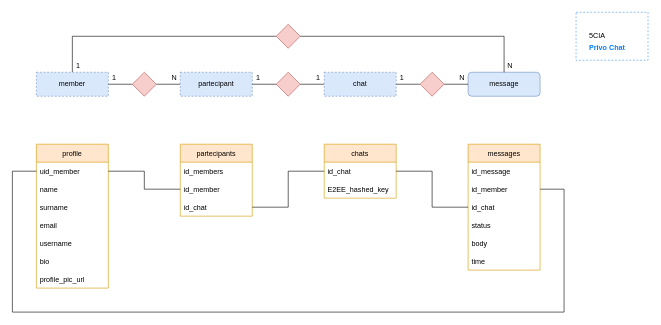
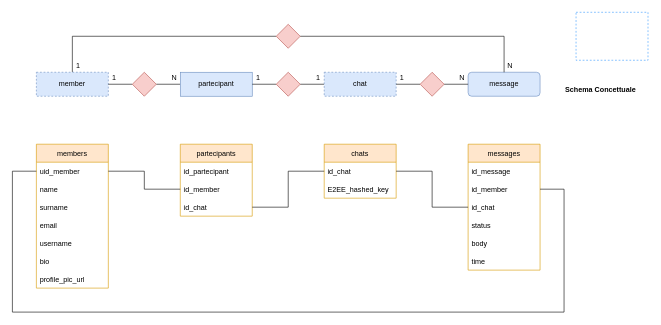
  <mxCell id="0" />
  <mxCell id="1" parent="0" />
  <mxCell id="2" value="" style="rounded=0;whiteSpace=wrap;html=1;fontColor=#007FFF;align=left;fillColor=none;strokeColor=#007FFF;perimeterSpacing=0;dashed=1;fillOpacity=100;strokeOpacity=80;" vertex="1" parent="1"><mxGeometry x="960" y="20" width="120" height="80" as="geometry" /></mxCell>
  <mxCell id="3" style="edgeStyle=orthogonalEdgeStyle;rounded=0;orthogonalLoop=1;jettySize=auto;html=1;endArrow=none;endFill=0;" edge="1" parent="1" source="4" target="40"><mxGeometry relative="1" as="geometry" /></mxCell>
  <mxCell id="4" value="&lt;span&gt;chat&lt;/span&gt;" style="rounded=0;whiteSpace=wrap;html=1;fillColor=#dae8fc;strokeColor=#6c8ebf;dashed=1;" vertex="1" parent="1"><mxGeometry x="540" y="120" width="120" height="40" as="geometry" /></mxCell>
  <mxCell id="5" style="edgeStyle=orthogonalEdgeStyle;rounded=0;orthogonalLoop=1;jettySize=auto;html=1;endArrow=none;endFill=0;" edge="1" parent="1" source="6" target="31"><mxGeometry relative="1" as="geometry" /></mxCell>
- <mxCell id="6" value="&lt;span&gt;partecipant&lt;br&gt;&lt;/span&gt;" style="rounded=0;whiteSpace=wrap;html=1;fillColor=#dae8fc;strokeColor=#6c8ebf;dashed=1;" vertex="1" parent="1"><mxGeometry x="300" y="120" width="120" height="40" as="geometry" /></mxCell>
+ <mxCell id="6" value="&lt;span&gt;partecipant&lt;br&gt;&lt;/span&gt;" style="rounded=0;whiteSpace=wrap;html=1;fillColor=#dae8fc;strokeColor=#6c8ebf;" vertex="1" parent="1"><mxGeometry x="300" y="120" width="120" height="40" as="geometry" /></mxCell>
  <mxCell id="7" value="message" style="whiteSpace=wrap;html=1;fillColor=#dae8fc;strokeColor=#6c8ebf;rounded=1;" vertex="1" parent="1"><mxGeometry x="780" y="120" width="120" height="40" as="geometry" /></mxCell>
- <mxCell id="8" value="profile" style="swimlane;fontStyle=0;childLayout=stackLayout;horizontal=1;startSize=30;horizontalStack=0;resizeParent=1;resizeParentMax=0;resizeLast=0;collapsible=1;marginBottom=0;fillColor=#ffe6cc;strokeColor=#d79b00;" vertex="1" parent="1"><mxGeometry x="60" y="240" width="120" height="240" as="geometry" /></mxCell>
+ <mxCell id="8" value="members" style="swimlane;fontStyle=0;childLayout=stackLayout;horizontal=1;startSize=30;horizontalStack=0;resizeParent=1;resizeParentMax=0;resizeLast=0;collapsible=1;marginBottom=0;fillColor=#ffe6cc;strokeColor=#d79b00;" vertex="1" parent="1"><mxGeometry x="60" y="240" width="120" height="240" as="geometry" /></mxCell>
  <mxCell id="9" value="uid_member" style="text;strokeColor=none;fillColor=none;align=left;verticalAlign=middle;spacingLeft=4;spacingRight=4;overflow=hidden;points=[[0,0.5],[1,0.5]];portConstraint=eastwest;rotatable=0;" vertex="1" parent="8"><mxGeometry y="30" width="120" height="30" as="geometry" /></mxCell>
  <mxCell id="10" value="name" style="text;strokeColor=none;fillColor=none;align=left;verticalAlign=middle;spacingLeft=4;spacingRight=4;overflow=hidden;points=[[0,0.5],[1,0.5]];portConstraint=eastwest;rotatable=0;" vertex="1" parent="8"><mxGeometry y="60" width="120" height="30" as="geometry" /></mxCell>
  <mxCell id="11" value="surname" style="text;strokeColor=none;fillColor=none;align=left;verticalAlign=middle;spacingLeft=4;spacingRight=4;overflow=hidden;points=[[0,0.5],[1,0.5]];portConstraint=eastwest;rotatable=0;" vertex="1" parent="8"><mxGeometry y="90" width="120" height="30" as="geometry" /></mxCell>
  <mxCell id="12" value="email" style="text;strokeColor=none;fillColor=none;align=left;verticalAlign=middle;spacingLeft=4;spacingRight=4;overflow=hidden;points=[[0,0.5],[1,0.5]];portConstraint=eastwest;rotatable=0;" vertex="1" parent="8"><mxGeometry y="120" width="120" height="30" as="geometry" /></mxCell>
  <mxCell id="13" value="username" style="text;strokeColor=none;fillColor=none;align=left;verticalAlign=middle;spacingLeft=4;spacingRight=4;overflow=hidden;points=[[0,0.5],[1,0.5]];portConstraint=eastwest;rotatable=0;" vertex="1" parent="8"><mxGeometry y="150" width="120" height="30" as="geometry" /></mxCell>
  <mxCell id="14" value="bio" style="text;strokeColor=none;fillColor=none;align=left;verticalAlign=middle;spacingLeft=4;spacingRight=4;overflow=hidden;points=[[0,0.5],[1,0.5]];portConstraint=eastwest;rotatable=0;" vertex="1" parent="8"><mxGeometry y="180" width="120" height="30" as="geometry" /></mxCell>
  <mxCell id="15" value="profile_pic_url" style="text;strokeColor=none;fillColor=none;align=left;verticalAlign=middle;spacingLeft=4;spacingRight=4;overflow=hidden;points=[[0,0.5],[1,0.5]];portConstraint=eastwest;rotatable=0;" vertex="1" parent="8"><mxGeometry y="210" width="120" height="30" as="geometry" /></mxCell>
  <mxCell id="16" value="1" style="text;html=1;strokeColor=none;fillColor=none;align=center;verticalAlign=middle;whiteSpace=wrap;rounded=0;" vertex="1" parent="1"><mxGeometry x="180" y="120" width="20" height="20" as="geometry" /></mxCell>
  <mxCell id="17" value="partecipants" style="swimlane;fontStyle=0;childLayout=stackLayout;horizontal=1;startSize=30;horizontalStack=0;resizeParent=1;resizeParentMax=0;resizeLast=0;collapsible=1;marginBottom=0;fillColor=#ffe6cc;strokeColor=#d79b00;" vertex="1" parent="1"><mxGeometry x="300" y="240" width="120" height="120" as="geometry" /></mxCell>
- <mxCell id="18" value="id_members" style="text;strokeColor=none;fillColor=none;align=left;verticalAlign=middle;spacingLeft=4;spacingRight=4;overflow=hidden;points=[[0,0.5],[1,0.5]];portConstraint=eastwest;rotatable=0;" vertex="1" parent="17"><mxGeometry y="30" width="120" height="30" as="geometry" /></mxCell>
+ <mxCell id="18" value="id_partecipant" style="text;strokeColor=none;fillColor=none;align=left;verticalAlign=middle;spacingLeft=4;spacingRight=4;overflow=hidden;points=[[0,0.5],[1,0.5]];portConstraint=eastwest;rotatable=0;" vertex="1" parent="17"><mxGeometry y="30" width="120" height="30" as="geometry" /></mxCell>
  <mxCell id="19" value="id_member" style="text;strokeColor=none;fillColor=none;align=left;verticalAlign=middle;spacingLeft=4;spacingRight=4;overflow=hidden;points=[[0,0.5],[1,0.5]];portConstraint=eastwest;rotatable=0;" vertex="1" parent="17"><mxGeometry y="60" width="120" height="30" as="geometry" /></mxCell>
  <mxCell id="20" value="id_chat" style="text;strokeColor=none;fillColor=none;align=left;verticalAlign=middle;spacingLeft=4;spacingRight=4;overflow=hidden;points=[[0,0.5],[1,0.5]];portConstraint=eastwest;rotatable=0;" vertex="1" parent="17"><mxGeometry y="90" width="120" height="30" as="geometry" /></mxCell>
  <mxCell id="21" value="messages" style="swimlane;fontStyle=0;childLayout=stackLayout;horizontal=1;startSize=30;horizontalStack=0;resizeParent=1;resizeParentMax=0;resizeLast=0;collapsible=1;marginBottom=0;fillColor=#ffe6cc;strokeColor=#d79b00;" vertex="1" parent="1"><mxGeometry x="780" y="240" width="120" height="210" as="geometry" /></mxCell>
  <mxCell id="22" value="id_message" style="text;strokeColor=none;fillColor=none;align=left;verticalAlign=middle;spacingLeft=4;spacingRight=4;overflow=hidden;points=[[0,0.5],[1,0.5]];portConstraint=eastwest;rotatable=0;" vertex="1" parent="21"><mxGeometry y="30" width="120" height="30" as="geometry" /></mxCell>
  <mxCell id="23" value="id_member" style="text;strokeColor=none;fillColor=none;align=left;verticalAlign=middle;spacingLeft=4;spacingRight=4;overflow=hidden;points=[[0,0.5],[1,0.5]];portConstraint=eastwest;rotatable=0;" vertex="1" parent="21"><mxGeometry y="60" width="120" height="30" as="geometry" /></mxCell>
  <mxCell id="24" value="id_chat" style="text;strokeColor=none;fillColor=none;align=left;verticalAlign=middle;spacingLeft=4;spacingRight=4;overflow=hidden;points=[[0,0.5],[1,0.5]];portConstraint=eastwest;rotatable=0;" vertex="1" parent="21"><mxGeometry y="90" width="120" height="30" as="geometry" /></mxCell>
  <mxCell id="25" value="status" style="text;strokeColor=none;fillColor=none;align=left;verticalAlign=middle;spacingLeft=4;spacingRight=4;overflow=hidden;points=[[0,0.5],[1,0.5]];portConstraint=eastwest;rotatable=0;" vertex="1" parent="21"><mxGeometry y="120" width="120" height="30" as="geometry" /></mxCell>
  <mxCell id="26" value="body" style="text;strokeColor=none;fillColor=none;align=left;verticalAlign=middle;spacingLeft=4;spacingRight=4;overflow=hidden;points=[[0,0.5],[1,0.5]];portConstraint=eastwest;rotatable=0;" vertex="1" parent="21"><mxGeometry y="150" width="120" height="30" as="geometry" /></mxCell>
  <mxCell id="27" value="time" style="text;strokeColor=none;fillColor=none;align=left;verticalAlign=middle;spacingLeft=4;spacingRight=4;overflow=hidden;points=[[0,0.5],[1,0.5]];portConstraint=eastwest;rotatable=0;" vertex="1" parent="21"><mxGeometry y="180" width="120" height="30" as="geometry" /></mxCell>
  <mxCell id="28" style="edgeStyle=orthogonalEdgeStyle;rounded=0;orthogonalLoop=1;jettySize=auto;html=1;endArrow=none;endFill=0;" edge="1" parent="1" source="29" target="50"><mxGeometry relative="1" as="geometry"><Array as="points"><mxPoint x="120" y="60" /></Array></mxGeometry></mxCell>
  <mxCell id="29" value="member" style="rounded=0;whiteSpace=wrap;html=1;fillColor=#dae8fc;strokeColor=#6c8ebf;dashed=1;" vertex="1" parent="1"><mxGeometry x="60" y="120" width="120" height="40" as="geometry" /></mxCell>
  <mxCell id="30" style="edgeStyle=orthogonalEdgeStyle;rounded=0;orthogonalLoop=1;jettySize=auto;html=1;endArrow=none;endFill=0;" edge="1" parent="1" source="31" target="29"><mxGeometry relative="1" as="geometry" /></mxCell>
  <mxCell id="31" value="" style="rhombus;whiteSpace=wrap;html=1;fillColor=#f8cecc;strokeColor=#b85450;" vertex="1" parent="1"><mxGeometry x="220" y="120" width="40" height="40" as="geometry" /></mxCell>
  <mxCell id="32" value="chats" style="swimlane;fontStyle=0;childLayout=stackLayout;horizontal=1;startSize=30;horizontalStack=0;resizeParent=1;resizeParentMax=0;resizeLast=0;collapsible=1;marginBottom=0;fillColor=#ffe6cc;strokeColor=#d79b00;" vertex="1" parent="1"><mxGeometry x="540" y="240" width="120" height="90" as="geometry" /></mxCell>
  <mxCell id="33" value="id_chat" style="text;strokeColor=none;fillColor=none;align=left;verticalAlign=middle;spacingLeft=4;spacingRight=4;overflow=hidden;points=[[0,0.5],[1,0.5]];portConstraint=eastwest;rotatable=0;" vertex="1" parent="32"><mxGeometry y="30" width="120" height="30" as="geometry" /></mxCell>
  <mxCell id="34" value="E2EE_hashed_key" style="text;strokeColor=none;fillColor=none;align=left;verticalAlign=middle;spacingLeft=4;spacingRight=4;overflow=hidden;points=[[0,0.5],[1,0.5]];portConstraint=eastwest;rotatable=0;" vertex="1" parent="32"><mxGeometry y="60" width="120" height="30" as="geometry" /></mxCell>
  <mxCell id="35" style="edgeStyle=orthogonalEdgeStyle;rounded=0;orthogonalLoop=1;jettySize=auto;html=1;endArrow=none;endFill=0;" edge="1" parent="1" source="33" target="24"><mxGeometry relative="1" as="geometry" /></mxCell>
  <mxCell id="36" style="edgeStyle=orthogonalEdgeStyle;rounded=0;orthogonalLoop=1;jettySize=auto;html=1;endArrow=none;endFill=0;" edge="1" parent="1" source="9" target="19"><mxGeometry relative="1" as="geometry" /></mxCell>
  <mxCell id="37" style="edgeStyle=orthogonalEdgeStyle;rounded=0;orthogonalLoop=1;jettySize=auto;html=1;endArrow=none;endFill=0;" edge="1" parent="1" source="33" target="20"><mxGeometry relative="1" as="geometry" /></mxCell>
  <mxCell id="38" style="edgeStyle=orthogonalEdgeStyle;rounded=0;orthogonalLoop=1;jettySize=auto;html=1;endArrow=none;endFill=0;" edge="1" parent="1" source="23" target="9"><mxGeometry relative="1" as="geometry"><Array as="points"><mxPoint x="940" y="315" /><mxPoint x="940" y="520" /><mxPoint x="20" y="520" /><mxPoint x="20" y="285" /></Array></mxGeometry></mxCell>
  <mxCell id="39" style="edgeStyle=orthogonalEdgeStyle;rounded=0;orthogonalLoop=1;jettySize=auto;html=1;endArrow=none;endFill=0;" edge="1" parent="1" source="40" target="6"><mxGeometry relative="1" as="geometry" /></mxCell>
  <mxCell id="40" value="" style="rhombus;whiteSpace=wrap;html=1;fillColor=#f8cecc;strokeColor=#b85450;" vertex="1" parent="1"><mxGeometry x="460" y="120" width="40" height="40" as="geometry" /></mxCell>
  <mxCell id="41" style="edgeStyle=orthogonalEdgeStyle;rounded=0;orthogonalLoop=1;jettySize=auto;html=1;endArrow=none;endFill=0;" edge="1" parent="1" source="43" target="7"><mxGeometry relative="1" as="geometry" /></mxCell>
  <mxCell id="42" style="edgeStyle=orthogonalEdgeStyle;rounded=0;orthogonalLoop=1;jettySize=auto;html=1;endArrow=none;endFill=0;" edge="1" parent="1" source="43" target="4"><mxGeometry relative="1" as="geometry" /></mxCell>
  <mxCell id="43" value="" style="rhombus;whiteSpace=wrap;html=1;fillColor=#f8cecc;strokeColor=#b85450;" vertex="1" parent="1"><mxGeometry x="700" y="120" width="40" height="40" as="geometry" /></mxCell>
  <mxCell id="44" value="N" style="text;html=1;strokeColor=none;fillColor=none;align=center;verticalAlign=middle;whiteSpace=wrap;rounded=0;" vertex="1" parent="1"><mxGeometry x="280" y="120" width="20" height="20" as="geometry" /></mxCell>
  <mxCell id="45" value="1" style="text;html=1;strokeColor=none;fillColor=none;align=center;verticalAlign=middle;whiteSpace=wrap;rounded=0;" vertex="1" parent="1"><mxGeometry x="420" y="120" width="20" height="20" as="geometry" /></mxCell>
  <mxCell id="46" value="1" style="text;html=1;strokeColor=none;fillColor=none;align=center;verticalAlign=middle;whiteSpace=wrap;rounded=0;" vertex="1" parent="1"><mxGeometry x="520" y="120" width="20" height="20" as="geometry" /></mxCell>
  <mxCell id="47" value="1" style="text;html=1;strokeColor=none;fillColor=none;align=center;verticalAlign=middle;whiteSpace=wrap;rounded=0;" vertex="1" parent="1"><mxGeometry x="660" y="120" width="20" height="20" as="geometry" /></mxCell>
  <mxCell id="48" value="N" style="text;html=1;strokeColor=none;fillColor=none;align=center;verticalAlign=middle;whiteSpace=wrap;rounded=0;" vertex="1" parent="1"><mxGeometry x="760" y="120" width="20" height="20" as="geometry" /></mxCell>
  <mxCell id="49" style="edgeStyle=orthogonalEdgeStyle;rounded=0;orthogonalLoop=1;jettySize=auto;html=1;endArrow=none;endFill=0;" edge="1" parent="1" source="50" target="7"><mxGeometry relative="1" as="geometry" /></mxCell>
  <mxCell id="50" value="" style="rhombus;whiteSpace=wrap;html=1;fillColor=#f8cecc;strokeColor=#b85450;" vertex="1" parent="1"><mxGeometry x="460" y="40" width="40" height="40" as="geometry" /></mxCell>
  <mxCell id="51" value="1" style="text;html=1;strokeColor=none;fillColor=none;align=center;verticalAlign=middle;whiteSpace=wrap;rounded=0;" vertex="1" parent="1"><mxGeometry x="120" y="100" width="20" height="20" as="geometry" /></mxCell>
  <mxCell id="52" value="N" style="text;html=1;strokeColor=none;fillColor=none;align=center;verticalAlign=middle;whiteSpace=wrap;rounded=0;" vertex="1" parent="1"><mxGeometry x="840" y="100" width="20" height="20" as="geometry" /></mxCell>
- <mxCell id="53" value="5CIA" style="text;html=1;align=left;verticalAlign=middle;resizable=0;points=[];autosize=1;strokeColor=none;fillColor=none;" vertex="1" parent="1"><mxGeometry x="980" y="50" width="40" height="20" as="geometry" /></mxCell>
- <mxCell id="54" value="Privo Chat" style="text;html=1;align=left;verticalAlign=middle;resizable=0;points=[];autosize=1;strokeColor=none;fillColor=none;fontColor=#007FFF;fontStyle=1" vertex="1" parent="1"><mxGeometry x="980" y="70" width="80" height="20" as="geometry" /></mxCell>
+ <mxCell id="55" value="Schema Concettuale" style="text;html=1;align=left;verticalAlign=middle;resizable=0;points=[];autosize=1;strokeColor=none;fillColor=none;fontStyle=1" vertex="1" parent="1"><mxGeometry x="940" y="140" width="130" height="20" as="geometry" /></mxCell>
